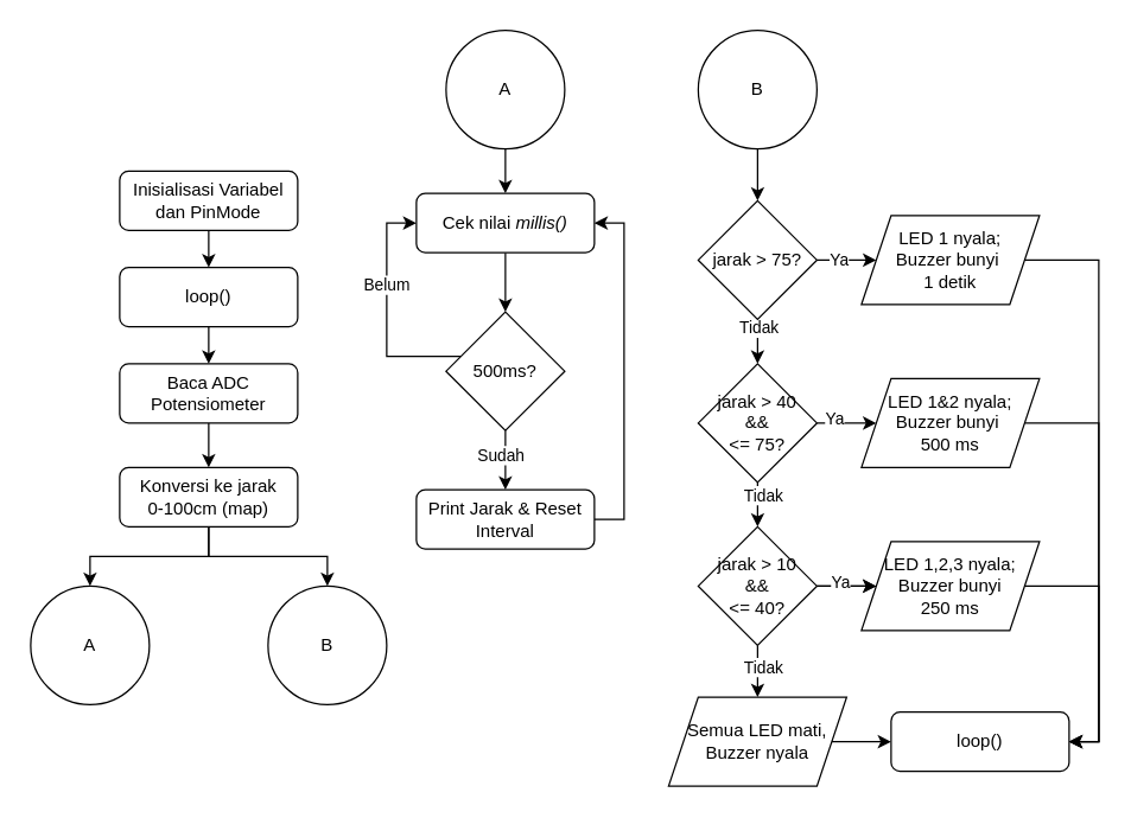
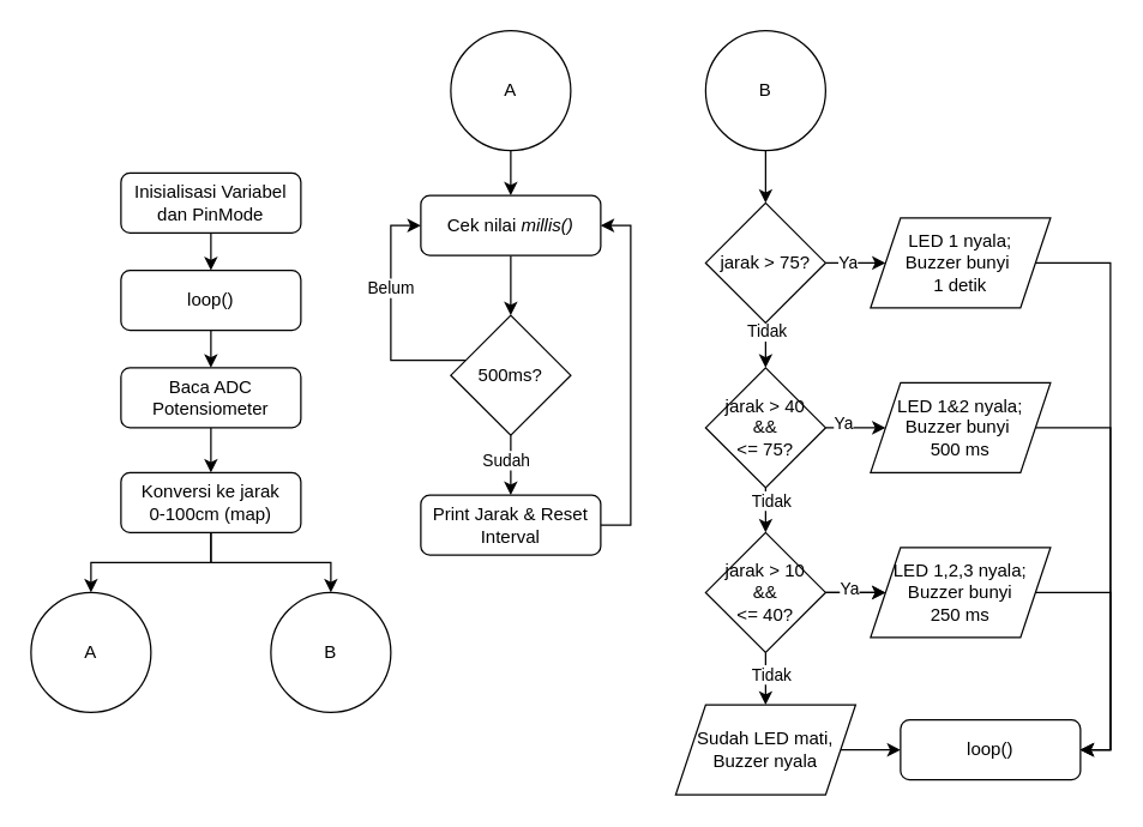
  <mxCell id="0" />
  <mxCell id="1" parent="0" />
  <mxCell id="2" style="edgeStyle=orthogonalEdgeStyle;rounded=0;orthogonalLoop=1;jettySize=auto;html=1;entryX=0.5;entryY=0;entryDx=0;entryDy=0;" edge="1" parent="1" source="3" target="49"><mxGeometry relative="1" as="geometry" /></mxCell>
  <mxCell id="3" value="Inisialisasi Variabel dan PinMode" style="rounded=1;whiteSpace=wrap;html=1;fontSize=12;glass=0;strokeWidth=1;shadow=0;" parent="1" vertex="1"><mxGeometry x="80" y="115" width="120" height="40" as="geometry" /></mxCell>
  <mxCell id="4" style="edgeStyle=orthogonalEdgeStyle;rounded=0;orthogonalLoop=1;jettySize=auto;html=1;" edge="1" parent="1" source="5" target="8"><mxGeometry relative="1" as="geometry" /></mxCell>
  <mxCell id="5" value="&lt;div&gt;Baca ADC&lt;/div&gt;&lt;div&gt;Potensiometer&lt;/div&gt;" style="rounded=1;whiteSpace=wrap;html=1;fontSize=12;glass=0;strokeWidth=1;shadow=0;" vertex="1" parent="1"><mxGeometry x="80" y="245" width="120" height="40" as="geometry" /></mxCell>
  <mxCell id="6" value="" style="edgeStyle=orthogonalEdgeStyle;rounded=0;orthogonalLoop=1;jettySize=auto;html=1;" edge="1" parent="1" source="8" target="9"><mxGeometry relative="1" as="geometry" /></mxCell>
  <mxCell id="7" style="edgeStyle=orthogonalEdgeStyle;rounded=0;orthogonalLoop=1;jettySize=auto;html=1;" edge="1" parent="1" source="8" target="21"><mxGeometry relative="1" as="geometry" /></mxCell>
  <mxCell id="8" value="&lt;div&gt;Konversi ke jarak&lt;/div&gt;&lt;div&gt;0-100cm (map)&lt;/div&gt;" style="rounded=1;whiteSpace=wrap;html=1;fontSize=12;glass=0;strokeWidth=1;shadow=0;" vertex="1" parent="1"><mxGeometry x="80" y="315" width="120" height="40" as="geometry" /></mxCell>
  <mxCell id="9" value="A" style="ellipse;whiteSpace=wrap;html=1;aspect=fixed;" vertex="1" parent="1"><mxGeometry x="20" y="395" width="80" height="80" as="geometry" /></mxCell>
  <mxCell id="10" style="edgeStyle=orthogonalEdgeStyle;rounded=0;orthogonalLoop=1;jettySize=auto;html=1;entryX=0.5;entryY=0;entryDx=0;entryDy=0;" edge="1" parent="1" source="11" target="13"><mxGeometry relative="1" as="geometry" /></mxCell>
  <mxCell id="11" value="A" style="ellipse;whiteSpace=wrap;html=1;aspect=fixed;" vertex="1" parent="1"><mxGeometry x="300" y="20" width="80" height="80" as="geometry" /></mxCell>
  <mxCell id="12" value="" style="edgeStyle=orthogonalEdgeStyle;rounded=0;orthogonalLoop=1;jettySize=auto;html=1;" edge="1" parent="1" source="13" target="18"><mxGeometry relative="1" as="geometry" /></mxCell>
  <mxCell id="13" value="Cek nilai &lt;i&gt;millis()&lt;/i&gt;" style="rounded=1;whiteSpace=wrap;html=1;fontSize=12;glass=0;strokeWidth=1;shadow=0;" vertex="1" parent="1"><mxGeometry x="280" y="130" width="120" height="40" as="geometry" /></mxCell>
  <mxCell id="14" value="" style="edgeStyle=orthogonalEdgeStyle;rounded=0;orthogonalLoop=1;jettySize=auto;html=1;" edge="1" parent="1" source="18" target="20"><mxGeometry relative="1" as="geometry" /></mxCell>
  <mxCell id="15" value="Sudah" style="edgeLabel;html=1;align=center;verticalAlign=middle;resizable=0;points=[];" vertex="1" connectable="0" parent="14"><mxGeometry x="-0.2" y="-4" relative="1" as="geometry"><mxPoint as="offset" /></mxGeometry></mxCell>
  <mxCell id="16" style="edgeStyle=orthogonalEdgeStyle;rounded=0;orthogonalLoop=1;jettySize=auto;html=1;entryX=0;entryY=0.5;entryDx=0;entryDy=0;" edge="1" parent="1" source="18" target="13"><mxGeometry relative="1" as="geometry"><Array as="points"><mxPoint x="260" y="240" /><mxPoint x="260" y="150" /></Array></mxGeometry></mxCell>
  <mxCell id="17" value="Belum" style="edgeLabel;html=1;align=center;verticalAlign=middle;resizable=0;points=[];" vertex="1" connectable="0" parent="16"><mxGeometry x="0.237" y="1" relative="1" as="geometry"><mxPoint as="offset" /></mxGeometry></mxCell>
  <mxCell id="18" value="500ms?" style="rhombus;whiteSpace=wrap;html=1;" vertex="1" parent="1"><mxGeometry x="300" y="210" width="80" height="80" as="geometry" /></mxCell>
  <mxCell id="19" style="edgeStyle=orthogonalEdgeStyle;rounded=0;orthogonalLoop=1;jettySize=auto;html=1;entryX=1;entryY=0.5;entryDx=0;entryDy=0;" edge="1" parent="1" source="20" target="13"><mxGeometry relative="1" as="geometry"><Array as="points"><mxPoint x="420" y="350" /><mxPoint x="420" y="150" /></Array></mxGeometry></mxCell>
  <mxCell id="20" value="Print Jarak &amp;amp; Reset Interval" style="rounded=1;whiteSpace=wrap;html=1;fontSize=12;glass=0;strokeWidth=1;shadow=0;" vertex="1" parent="1"><mxGeometry x="280" y="330" width="120" height="40" as="geometry" /></mxCell>
  <mxCell id="21" value="B" style="ellipse;whiteSpace=wrap;html=1;aspect=fixed;" vertex="1" parent="1"><mxGeometry x="180" y="395" width="80" height="80" as="geometry" /></mxCell>
  <mxCell id="22" value="" style="edgeStyle=orthogonalEdgeStyle;rounded=0;orthogonalLoop=1;jettySize=auto;html=1;" edge="1" parent="1" source="23" target="28"><mxGeometry relative="1" as="geometry" /></mxCell>
  <mxCell id="23" value="B" style="ellipse;whiteSpace=wrap;html=1;aspect=fixed;" vertex="1" parent="1"><mxGeometry x="470" y="20" width="80" height="80" as="geometry" /></mxCell>
  <mxCell id="24" value="" style="edgeStyle=orthogonalEdgeStyle;rounded=0;orthogonalLoop=1;jettySize=auto;html=1;" edge="1" parent="1" source="28" target="33"><mxGeometry relative="1" as="geometry" /></mxCell>
  <mxCell id="25" value="Tidak" style="edgeLabel;html=1;align=center;verticalAlign=middle;resizable=0;points=[];" vertex="1" connectable="0" parent="24"><mxGeometry x="-0.8" relative="1" as="geometry"><mxPoint as="offset" /></mxGeometry></mxCell>
  <mxCell id="26" style="edgeStyle=orthogonalEdgeStyle;rounded=0;orthogonalLoop=1;jettySize=auto;html=1;" edge="1" parent="1" source="28" target="41"><mxGeometry relative="1" as="geometry" /></mxCell>
  <mxCell id="27" value="Ya" style="edgeLabel;html=1;align=center;verticalAlign=middle;resizable=0;points=[];" vertex="1" connectable="0" parent="26"><mxGeometry x="0.133" y="1" relative="1" as="geometry"><mxPoint as="offset" /></mxGeometry></mxCell>
  <mxCell id="28" value="jarak &amp;gt; 75?" style="rhombus;whiteSpace=wrap;html=1;" vertex="1" parent="1"><mxGeometry x="470" y="135" width="80" height="80" as="geometry" /></mxCell>
  <mxCell id="29" value="" style="edgeStyle=orthogonalEdgeStyle;rounded=0;orthogonalLoop=1;jettySize=auto;html=1;" edge="1" parent="1" source="33" target="39"><mxGeometry relative="1" as="geometry" /></mxCell>
  <mxCell id="30" value="Tidak" style="edgeLabel;html=1;align=center;verticalAlign=middle;resizable=0;points=[];" vertex="1" connectable="0" parent="29"><mxGeometry x="-0.68" y="3" relative="1" as="geometry"><mxPoint as="offset" /></mxGeometry></mxCell>
  <mxCell id="31" style="edgeStyle=orthogonalEdgeStyle;rounded=0;orthogonalLoop=1;jettySize=auto;html=1;" edge="1" parent="1" source="33" target="43"><mxGeometry relative="1" as="geometry" /></mxCell>
  <mxCell id="32" value="&lt;div&gt;Ya&lt;/div&gt;" style="edgeLabel;html=1;align=center;verticalAlign=middle;resizable=0;points=[];" vertex="1" connectable="0" parent="31"><mxGeometry x="0.033" y="4" relative="1" as="geometry"><mxPoint as="offset" /></mxGeometry></mxCell>
  <mxCell id="33" value="jarak &amp;gt; 40&lt;br&gt;&amp;amp;&amp;amp;&lt;br&gt;&amp;lt;= 75?" style="rhombus;whiteSpace=wrap;html=1;" vertex="1" parent="1"><mxGeometry x="470" y="245" width="80" height="80" as="geometry" /></mxCell>
  <mxCell id="34" style="edgeStyle=orthogonalEdgeStyle;rounded=0;orthogonalLoop=1;jettySize=auto;html=1;entryX=0;entryY=0.5;entryDx=0;entryDy=0;" edge="1" parent="1" source="39" target="45"><mxGeometry relative="1" as="geometry" /></mxCell>
  <mxCell id="35" style="edgeStyle=orthogonalEdgeStyle;rounded=0;orthogonalLoop=1;jettySize=auto;html=1;entryX=0.5;entryY=0;entryDx=0;entryDy=0;" edge="1" parent="1" source="39" target="47"><mxGeometry relative="1" as="geometry" /></mxCell>
  <mxCell id="36" value="Tidak" style="edgeLabel;html=1;align=center;verticalAlign=middle;resizable=0;points=[];" vertex="1" connectable="0" parent="35"><mxGeometry x="-0.378" y="3" relative="1" as="geometry"><mxPoint as="offset" /></mxGeometry></mxCell>
  <mxCell id="37" value="" style="edgeStyle=orthogonalEdgeStyle;rounded=0;orthogonalLoop=1;jettySize=auto;html=1;" edge="1" parent="1" source="39" target="45"><mxGeometry relative="1" as="geometry" /></mxCell>
  <mxCell id="38" value="Ya" style="edgeLabel;html=1;align=center;verticalAlign=middle;resizable=0;points=[];" vertex="1" connectable="0" parent="37"><mxGeometry x="0.167" y="3" relative="1" as="geometry"><mxPoint as="offset" /></mxGeometry></mxCell>
  <mxCell id="39" value="jarak &amp;gt; 10&lt;br&gt;&amp;amp;&amp;amp;&lt;br&gt;&amp;lt;= 40?" style="rhombus;whiteSpace=wrap;html=1;" vertex="1" parent="1"><mxGeometry x="470" y="355" width="80" height="80" as="geometry" /></mxCell>
  <mxCell id="40" style="edgeStyle=orthogonalEdgeStyle;rounded=0;orthogonalLoop=1;jettySize=auto;html=1;entryX=1;entryY=0.5;entryDx=0;entryDy=0;" edge="1" parent="1" source="41" target="50"><mxGeometry relative="1" as="geometry"><Array as="points"><mxPoint x="740" y="175" /><mxPoint x="740" y="500" /></Array></mxGeometry></mxCell>
  <mxCell id="41" value="LED 1 nyala;&lt;br&gt;Buzzer bunyi&amp;nbsp;&lt;br&gt;1 detik" style="shape=parallelogram;perimeter=parallelogramPerimeter;whiteSpace=wrap;html=1;fixedSize=1;" vertex="1" parent="1"><mxGeometry x="580" y="145" width="120" height="60" as="geometry" /></mxCell>
  <mxCell id="42" style="edgeStyle=orthogonalEdgeStyle;rounded=0;orthogonalLoop=1;jettySize=auto;html=1;entryX=1;entryY=0.5;entryDx=0;entryDy=0;" edge="1" parent="1" source="43" target="50"><mxGeometry relative="1" as="geometry"><Array as="points"><mxPoint x="740" y="285" /><mxPoint x="740" y="500" /></Array></mxGeometry></mxCell>
  <mxCell id="43" value="LED 1&amp;amp;2 nyala;&lt;br&gt;Buzzer bunyi&amp;nbsp;&lt;br&gt;500 ms" style="shape=parallelogram;perimeter=parallelogramPerimeter;whiteSpace=wrap;html=1;fixedSize=1;" vertex="1" parent="1"><mxGeometry x="580" y="255" width="120" height="60" as="geometry" /></mxCell>
  <mxCell id="44" style="edgeStyle=orthogonalEdgeStyle;rounded=0;orthogonalLoop=1;jettySize=auto;html=1;entryX=1;entryY=0.5;entryDx=0;entryDy=0;" edge="1" parent="1" source="45" target="50"><mxGeometry relative="1" as="geometry"><Array as="points"><mxPoint x="740" y="395" /><mxPoint x="740" y="500" /></Array></mxGeometry></mxCell>
  <mxCell id="45" value="LED 1,2,3 nyala;&lt;br&gt;Buzzer bunyi&lt;br&gt;250 ms" style="shape=parallelogram;perimeter=parallelogramPerimeter;whiteSpace=wrap;html=1;fixedSize=1;" vertex="1" parent="1"><mxGeometry x="580" y="365" width="120" height="60" as="geometry" /></mxCell>
  <mxCell id="46" style="edgeStyle=orthogonalEdgeStyle;rounded=0;orthogonalLoop=1;jettySize=auto;html=1;entryX=0;entryY=0.5;entryDx=0;entryDy=0;" edge="1" parent="1" source="47" target="50"><mxGeometry relative="1" as="geometry" /></mxCell>
- <mxCell id="47" value="Semua LED mati, Buzzer nyala" style="shape=parallelogram;perimeter=parallelogramPerimeter;whiteSpace=wrap;html=1;fixedSize=1;" vertex="1" parent="1"><mxGeometry x="450" y="470" width="120" height="60" as="geometry" /></mxCell>
+ <mxCell id="47" value="Sudah LED mati, Buzzer nyala" style="shape=parallelogram;perimeter=parallelogramPerimeter;whiteSpace=wrap;html=1;fixedSize=1;" vertex="1" parent="1"><mxGeometry x="450" y="470" width="120" height="60" as="geometry" /></mxCell>
  <mxCell id="48" style="edgeStyle=orthogonalEdgeStyle;rounded=0;orthogonalLoop=1;jettySize=auto;html=1;entryX=0.5;entryY=0;entryDx=0;entryDy=0;" edge="1" parent="1" source="49" target="5"><mxGeometry relative="1" as="geometry" /></mxCell>
  <mxCell id="49" value="loop()" style="rounded=1;whiteSpace=wrap;html=1;fontSize=12;glass=0;strokeWidth=1;shadow=0;" vertex="1" parent="1"><mxGeometry x="80" y="180" width="120" height="40" as="geometry" /></mxCell>
  <mxCell id="50" value="loop()" style="rounded=1;whiteSpace=wrap;html=1;fontSize=12;glass=0;strokeWidth=1;shadow=0;" vertex="1" parent="1"><mxGeometry x="600" y="480" width="120" height="40" as="geometry" /></mxCell>
